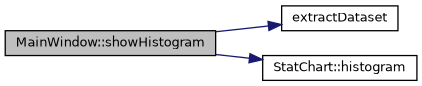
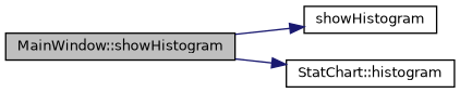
  digraph {
    rankdir=LR
    node [color=black fontname=Helvetica fontsize=10 shape=record]
    edge [color=midnightblue fontname=Helvetica fontsize=10 labelfontname=Helvetica labelfontsize=10 style=solid]
    n1 [fillcolor=grey75 fontcolor=black height=0.2 label="MainWindow::showHistogram" style=filled width=0.4]
-   n2 [height=0.2 label=extractDataset width=0.4]
+   n2 [height=0.2 label=showHistogram width=0.4]
    n3 [height=0.2 label="StatChart::histogram" width=0.4]
    n1 -> n2
    n1 -> n3
  }
